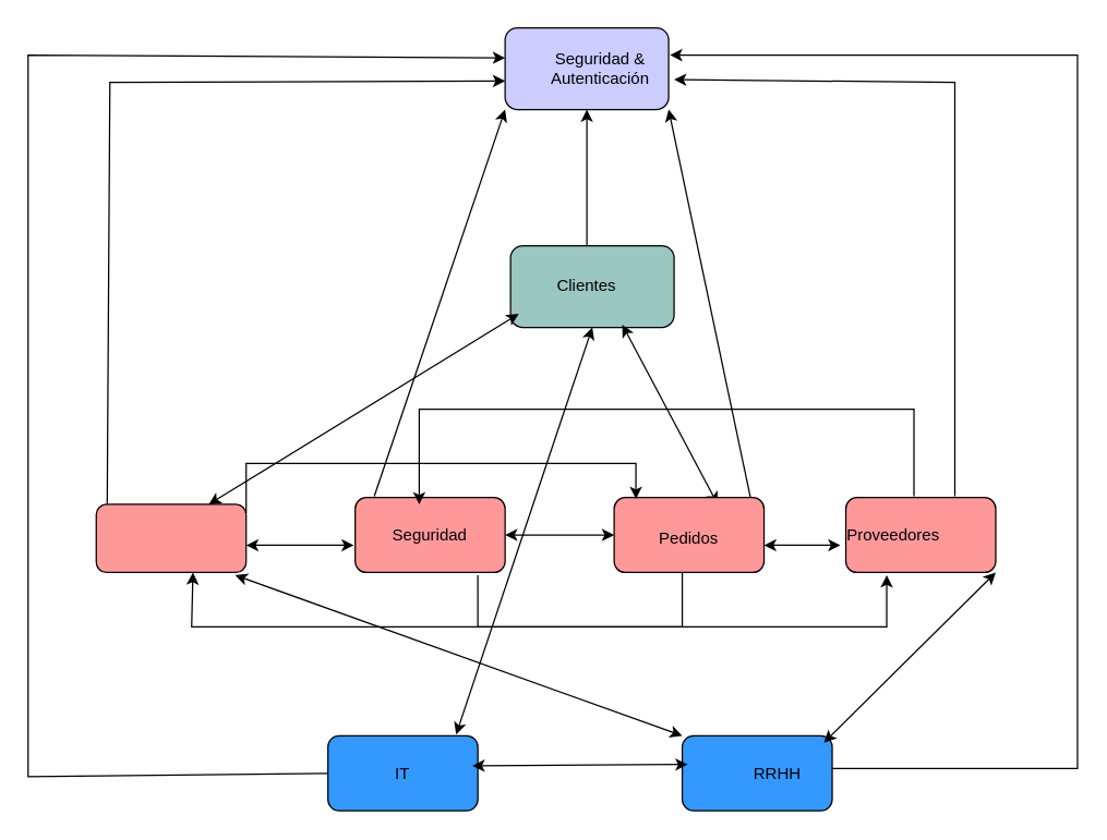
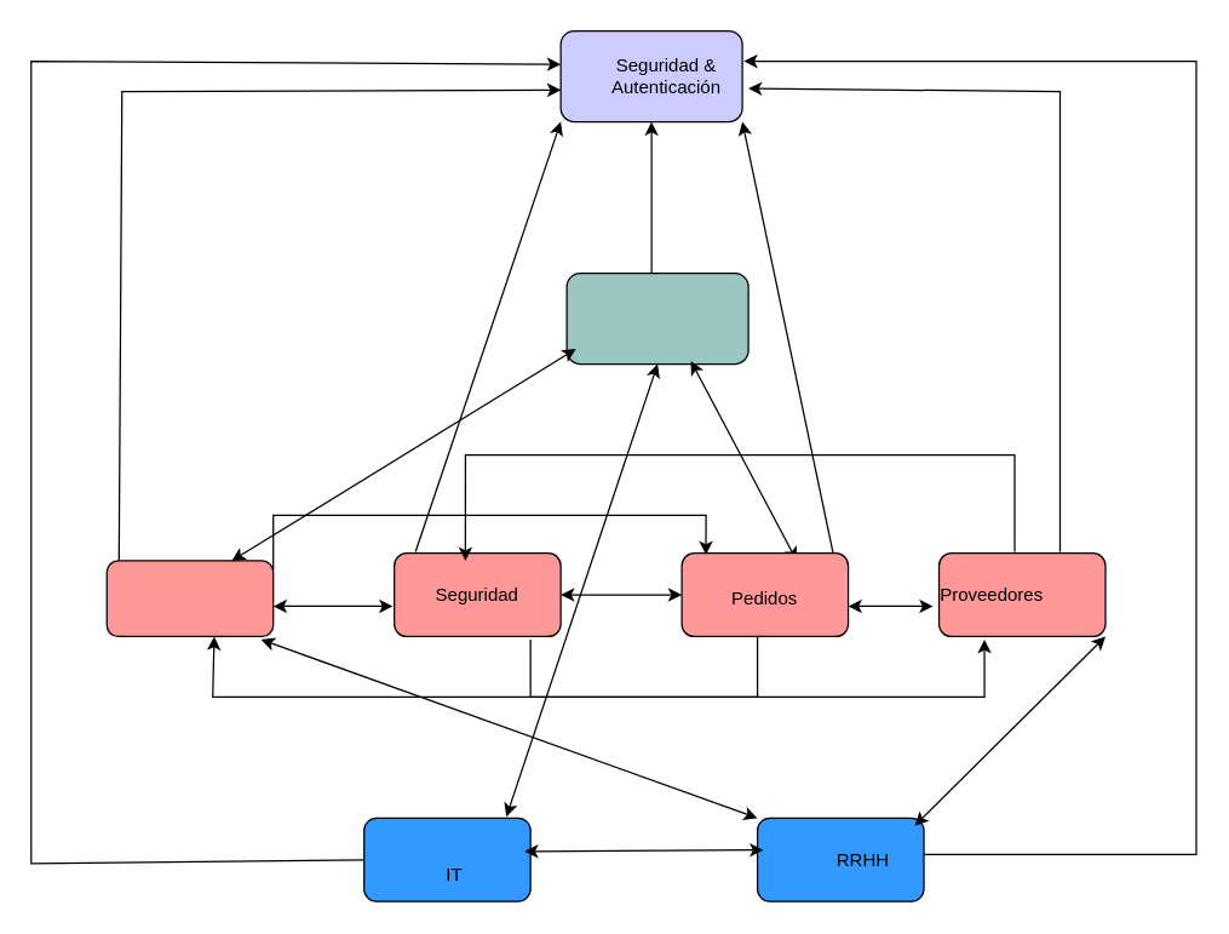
  <mxCell id="0" />
  <mxCell id="1" parent="0" />
  <mxCell id="2" value="" style="rounded=1;whiteSpace=wrap;html=1;fillColor=light-dark(#9AC7BF,#000000);" vertex="1" parent="1"><mxGeometry x="374" y="180" width="120" height="60" as="geometry" /></mxCell>
- <mxCell id="3" value="Clientes" style="text;html=1;align=center;verticalAlign=middle;whiteSpace=wrap;rounded=0;" vertex="1" parent="1"><mxGeometry x="400" y="195" width="60" height="30" as="geometry" /></mxCell>
  <mxCell id="4" value="" style="endArrow=classic;startArrow=classic;html=1;rounded=0;entryX=0.683;entryY=0.967;entryDx=0;entryDy=0;entryPerimeter=0;exitX=0.691;exitY=0.091;exitDx=0;exitDy=0;exitPerimeter=0;" edge="1" parent="1" source="8" target="2"><mxGeometry width="50" height="50" relative="1" as="geometry"><mxPoint x="460" y="350" as="sourcePoint" /><mxPoint x="460" y="240" as="targetPoint" /></mxGeometry></mxCell>
  <mxCell id="5" value="" style="endArrow=classic;startArrow=classic;html=1;rounded=0;exitX=0.75;exitY=0;exitDx=0;exitDy=0;" edge="1" parent="1" source="6"><mxGeometry width="50" height="50" relative="1" as="geometry"><mxPoint x="260" y="340" as="sourcePoint" /><mxPoint x="380" y="230" as="targetPoint" /></mxGeometry></mxCell>
  <mxCell id="6" value="" style="rounded=1;whiteSpace=wrap;html=1;fillColor=light-dark(#FF9999,var(--ge-dark-color, #121212));" vertex="1" parent="1"><mxGeometry x="70" y="370" width="110" height="50" as="geometry" /></mxCell>
  <mxCell id="7" value="" style="rounded=1;whiteSpace=wrap;html=1;fillColor=light-dark(#FF9999,var(--ge-dark-color, #121212));" vertex="1" parent="1"><mxGeometry x="260" y="365" width="110" height="55" as="geometry" /></mxCell>
  <mxCell id="8" value="" style="rounded=1;whiteSpace=wrap;html=1;fillColor=light-dark(#FF9999,var(--ge-dark-color, #121212));" vertex="1" parent="1"><mxGeometry x="450" y="365" width="110" height="55" as="geometry" /></mxCell>
  <mxCell id="9" value="" style="rounded=1;whiteSpace=wrap;html=1;fillColor=light-dark(#FF9999,var(--ge-dark-color, #121212));" vertex="1" parent="1"><mxGeometry x="620" y="365" width="110" height="55" as="geometry" /></mxCell>
  <mxCell id="10" value="Proveedores" style="text;html=1;align=center;verticalAlign=middle;whiteSpace=wrap;rounded=0;" vertex="1" parent="1"><mxGeometry x="625" y="377.5" width="60" height="30" as="geometry" /></mxCell>
  <mxCell id="11" value="Pedidos" style="text;html=1;align=center;verticalAlign=middle;whiteSpace=wrap;rounded=0;" vertex="1" parent="1"><mxGeometry x="475" y="380" width="60" height="30" as="geometry" /></mxCell>
  <mxCell id="12" value="Seguridad" style="text;html=1;align=center;verticalAlign=middle;whiteSpace=wrap;rounded=0;" vertex="1" parent="1"><mxGeometry x="285" y="377.5" width="60" height="30" as="geometry" /></mxCell>
  <mxCell id="13" value="" style="rounded=1;whiteSpace=wrap;html=1;fillColor=light-dark(#3399FF,var(--ge-dark-color, #121212));" vertex="1" parent="1"><mxGeometry x="500" y="540" width="110" height="55" as="geometry" /></mxCell>
  <mxCell id="14" value="" style="rounded=1;whiteSpace=wrap;html=1;fillColor=light-dark(#3399FF,var(--ge-dark-color, #121212));" vertex="1" parent="1"><mxGeometry x="240" y="540" width="110" height="55" as="geometry" /></mxCell>
  <mxCell id="15" value="RRHH" style="text;html=1;align=center;verticalAlign=middle;whiteSpace=wrap;rounded=0;" vertex="1" parent="1"><mxGeometry x="540" y="552.5" width="60" height="30" as="geometry" /></mxCell>
- <mxCell id="16" value="IT" style="text;html=1;align=center;verticalAlign=middle;whiteSpace=wrap;rounded=0;" vertex="1" parent="1"><mxGeometry x="265" y="552.5" width="60" height="30" as="geometry" /></mxCell>
+ <mxCell id="16" value="IT" style="text;html=1;align=center;verticalAlign=middle;whiteSpace=wrap;rounded=0;" vertex="1" parent="1"><mxGeometry x="270" y="562.5" width="60" height="30" as="geometry" /></mxCell>
  <mxCell id="17" value="" style="endArrow=classic;startArrow=classic;html=1;rounded=0;entryX=0.5;entryY=1;entryDx=0;entryDy=0;exitX=0.855;exitY=-0.018;exitDx=0;exitDy=0;exitPerimeter=0;" edge="1" parent="1" source="14" target="2"><mxGeometry width="50" height="50" relative="1" as="geometry"><mxPoint x="420" y="510" as="sourcePoint" /><mxPoint x="470" y="460" as="targetPoint" /></mxGeometry></mxCell>
  <mxCell id="18" value="" style="endArrow=classic;startArrow=classic;html=1;rounded=0;entryX=-0.009;entryY=0.636;entryDx=0;entryDy=0;entryPerimeter=0;" edge="1" parent="1" target="7"><mxGeometry width="50" height="50" relative="1" as="geometry"><mxPoint x="180" y="400" as="sourcePoint" /><mxPoint x="230" y="350" as="targetPoint" /></mxGeometry></mxCell>
  <mxCell id="19" value="" style="endArrow=classic;html=1;rounded=0;entryX=0.145;entryY=0.018;entryDx=0;entryDy=0;entryPerimeter=0;" edge="1" parent="1" target="8"><mxGeometry relative="1" as="geometry"><mxPoint x="180" y="376.5" as="sourcePoint" /><mxPoint x="340" y="376.5" as="targetPoint" /><Array as="points"><mxPoint x="180" y="340" /><mxPoint x="466" y="340" /></Array></mxGeometry></mxCell>
  <mxCell id="20" value="" style="endArrow=classic;startArrow=classic;html=1;rounded=0;exitX=1;exitY=0.5;exitDx=0;exitDy=0;entryX=0;entryY=0.5;entryDx=0;entryDy=0;" edge="1" parent="1" source="7" target="8"><mxGeometry width="50" height="50" relative="1" as="geometry"><mxPoint x="420" y="410" as="sourcePoint" /><mxPoint x="470" y="360" as="targetPoint" /></mxGeometry></mxCell>
  <mxCell id="21" value="" style="endArrow=classic;html=1;rounded=0;exitX=0.818;exitY=1.036;exitDx=0;exitDy=0;exitPerimeter=0;" edge="1" parent="1" source="7"><mxGeometry relative="1" as="geometry"><mxPoint x="365" y="420" as="sourcePoint" /><mxPoint x="650" y="422" as="targetPoint" /><Array as="points"><mxPoint x="350" y="460" /><mxPoint x="650" y="460" /></Array></mxGeometry></mxCell>
  <mxCell id="22" value="" style="endArrow=classic;html=1;rounded=0;entryX=0.645;entryY=1;entryDx=0;entryDy=0;entryPerimeter=0;" edge="1" parent="1" target="6"><mxGeometry relative="1" as="geometry"><mxPoint x="500" y="420" as="sourcePoint" /><mxPoint x="110" y="460" as="targetPoint" /><Array as="points"><mxPoint x="500" y="460" /><mxPoint x="140" y="460" /></Array></mxGeometry></mxCell>
  <mxCell id="23" value="" style="endArrow=classic;startArrow=classic;html=1;rounded=0;entryX=-0.036;entryY=0.636;entryDx=0;entryDy=0;entryPerimeter=0;" edge="1" parent="1" target="9"><mxGeometry width="50" height="50" relative="1" as="geometry"><mxPoint x="560" y="400" as="sourcePoint" /><mxPoint x="610" y="350" as="targetPoint" /></mxGeometry></mxCell>
  <mxCell id="24" value="" style="endArrow=classic;html=1;rounded=0;entryX=0.427;entryY=0.091;entryDx=0;entryDy=0;entryPerimeter=0;" edge="1" parent="1" target="7"><mxGeometry relative="1" as="geometry"><mxPoint x="670" y="364" as="sourcePoint" /><mxPoint x="310" y="360" as="targetPoint" /><Array as="points"><mxPoint x="670" y="300" /><mxPoint x="307" y="300" /></Array></mxGeometry></mxCell>
  <mxCell id="25" value="" style="endArrow=classic;startArrow=classic;html=1;rounded=0;exitX=0.964;exitY=0.4;exitDx=0;exitDy=0;exitPerimeter=0;entryX=0.036;entryY=0.382;entryDx=0;entryDy=0;entryPerimeter=0;" edge="1" parent="1" source="14" target="13"><mxGeometry width="50" height="50" relative="1" as="geometry"><mxPoint x="420" y="610" as="sourcePoint" /><mxPoint x="470" y="560" as="targetPoint" /></mxGeometry></mxCell>
  <mxCell id="26" value="" style="endArrow=classic;startArrow=classic;html=1;rounded=0;entryX=0;entryY=0;entryDx=0;entryDy=0;exitX=0.927;exitY=1.04;exitDx=0;exitDy=0;exitPerimeter=0;" edge="1" parent="1" source="6" target="13"><mxGeometry width="50" height="50" relative="1" as="geometry"><mxPoint x="180" y="420" as="sourcePoint" /><mxPoint x="230" y="370" as="targetPoint" /></mxGeometry></mxCell>
  <mxCell id="27" value="" style="endArrow=classic;startArrow=classic;html=1;rounded=0;entryX=1;entryY=1;entryDx=0;entryDy=0;exitX=0.945;exitY=0.091;exitDx=0;exitDy=0;exitPerimeter=0;" edge="1" parent="1" source="13" target="9"><mxGeometry width="50" height="50" relative="1" as="geometry"><mxPoint x="610" y="540" as="sourcePoint" /><mxPoint x="660" y="490" as="targetPoint" /></mxGeometry></mxCell>
  <mxCell id="28" value="" style="rounded=1;whiteSpace=wrap;html=1;fillColor=light-dark(#CCCCFF,var(--ge-dark-color, #121212));" vertex="1" parent="1"><mxGeometry x="370" y="20" width="120" height="60" as="geometry" /></mxCell>
  <mxCell id="29" value="Seguridad &amp;amp; Autenticación" style="text;html=1;align=center;verticalAlign=middle;whiteSpace=wrap;rounded=0;" vertex="1" parent="1"><mxGeometry x="410" y="35" width="60" height="30" as="geometry" /></mxCell>
  <mxCell id="30" value="" style="endArrow=classic;html=1;rounded=0;" edge="1" parent="1"><mxGeometry relative="1" as="geometry"><mxPoint x="610" y="564" as="sourcePoint" /><mxPoint x="491" y="40" as="targetPoint" /><Array as="points"><mxPoint x="790" y="564" /><mxPoint x="790" y="40" /></Array></mxGeometry></mxCell>
  <mxCell id="31" value="" style="endArrow=classic;html=1;rounded=0;exitX=0;exitY=0.5;exitDx=0;exitDy=0;entryX=0;entryY=0.367;entryDx=0;entryDy=0;entryPerimeter=0;" edge="1" parent="1" source="14" target="28"><mxGeometry relative="1" as="geometry"><mxPoint x="70" y="510" as="sourcePoint" /><mxPoint x="280" y="40" as="targetPoint" /><Array as="points"><mxPoint x="20" y="570" /><mxPoint x="20" y="40" /></Array></mxGeometry></mxCell>
  <mxCell id="32" value="" style="endArrow=classic;html=1;rounded=0;entryX=1.033;entryY=0.633;entryDx=0;entryDy=0;entryPerimeter=0;" edge="1" parent="1" target="28"><mxGeometry relative="1" as="geometry"><mxPoint x="700" y="364" as="sourcePoint" /><mxPoint x="800" y="364" as="targetPoint" /><Array as="points"><mxPoint x="700" y="60" /></Array></mxGeometry></mxCell>
  <mxCell id="33" value="" style="endArrow=classic;html=1;rounded=0;entryX=0;entryY=0.65;entryDx=0;entryDy=0;exitX=0.073;exitY=0;exitDx=0;exitDy=0;exitPerimeter=0;entryPerimeter=0;" edge="1" parent="1" source="6" target="28"><mxGeometry relative="1" as="geometry"><mxPoint x="75" y="365" as="sourcePoint" /><mxPoint x="175" y="365" as="targetPoint" /><Array as="points"><mxPoint x="80" y="60" /></Array></mxGeometry></mxCell>
  <mxCell id="34" value="" style="endArrow=classic;html=1;rounded=0;entryX=0;entryY=1;entryDx=0;entryDy=0;" edge="1" parent="1" target="28"><mxGeometry relative="1" as="geometry"><mxPoint x="274" y="364" as="sourcePoint" /><mxPoint x="374" y="364" as="targetPoint" /></mxGeometry></mxCell>
  <mxCell id="35" value="" style="endArrow=classic;html=1;rounded=0;entryX=1;entryY=1;entryDx=0;entryDy=0;" edge="1" parent="1" target="28"><mxGeometry width="50" height="50" relative="1" as="geometry"><mxPoint x="550" y="365" as="sourcePoint" /><mxPoint x="600" y="315" as="targetPoint" /></mxGeometry></mxCell>
  <mxCell id="36" value="" style="endArrow=classic;html=1;rounded=0;entryX=0.5;entryY=1;entryDx=0;entryDy=0;" edge="1" parent="1" target="28"><mxGeometry width="50" height="50" relative="1" as="geometry"><mxPoint x="430" y="180" as="sourcePoint" /><mxPoint x="475" y="130" as="targetPoint" /></mxGeometry></mxCell>
